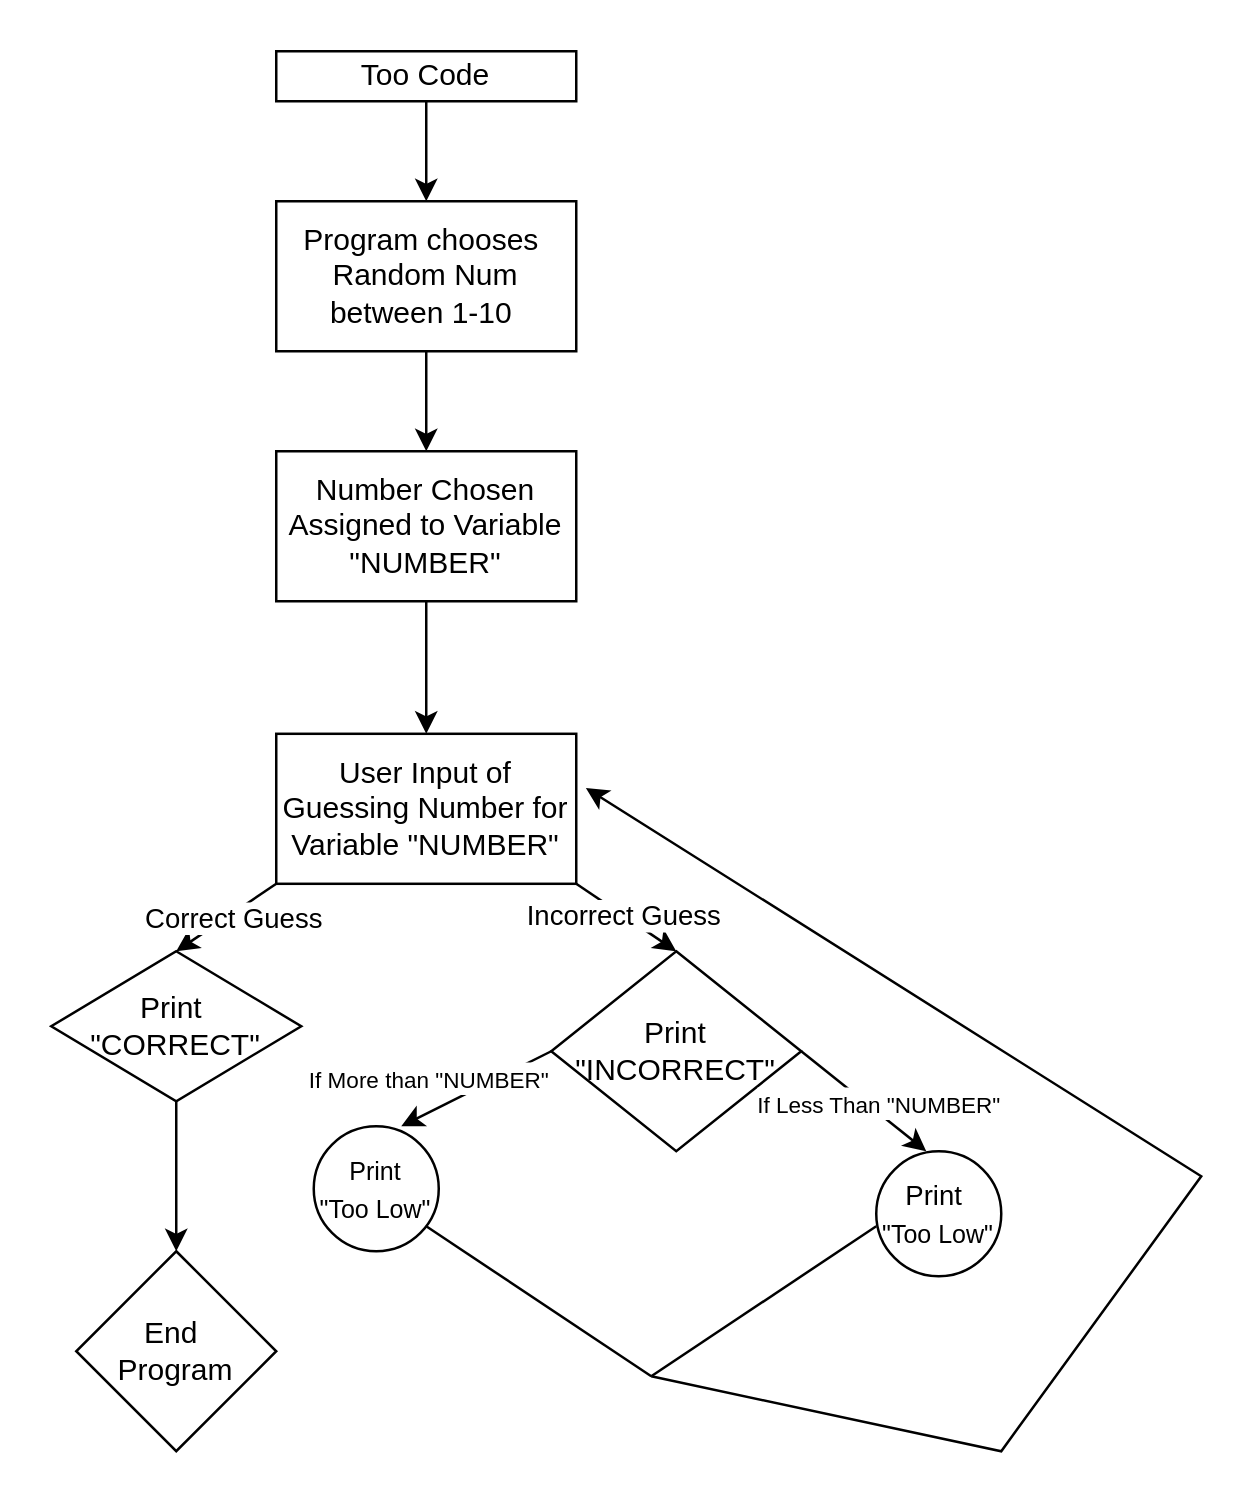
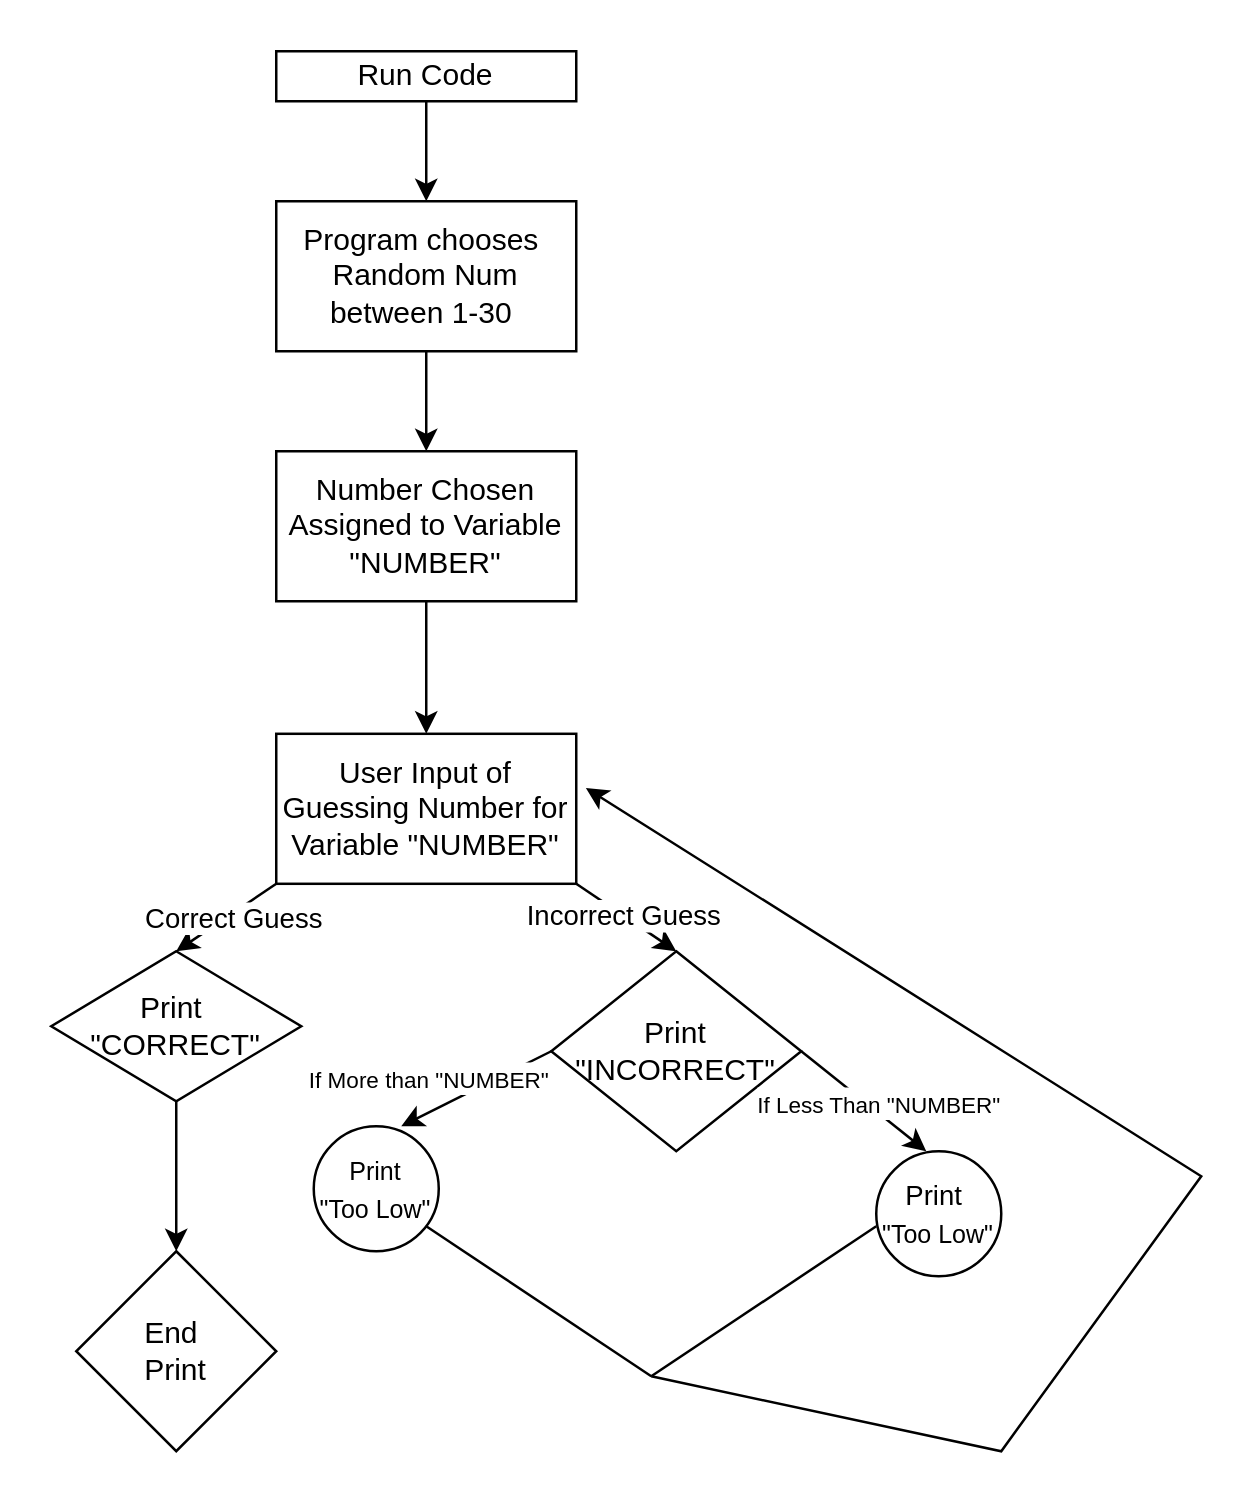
  <mxCell id="0" />
  <mxCell id="1" parent="0" />
- <mxCell id="2" value="Program chooses&amp;nbsp; Random Num between&amp;nbsp;&lt;span style=&quot;background-color: initial;&quot;&gt;1-10&amp;nbsp;&lt;/span&gt;" style="rounded=0;whiteSpace=wrap;html=1;" vertex="1" parent="1"><mxGeometry x="110" y="80" width="120" height="60" as="geometry" /></mxCell>
+ <mxCell id="2" value="Program chooses&amp;nbsp; Random Num between&amp;nbsp;&lt;span style=&quot;background-color: initial;&quot;&gt;1-30&amp;nbsp;&lt;/span&gt;" style="rounded=0;whiteSpace=wrap;html=1;" vertex="1" parent="1"><mxGeometry x="110" y="80" width="120" height="60" as="geometry" /></mxCell>
  <mxCell id="3" value="User Input of Guessing Number for Variable &quot;NUMBER&quot;" style="rounded=0;whiteSpace=wrap;html=1;" vertex="1" parent="1"><mxGeometry x="110" y="293.02" width="120" height="60" as="geometry" /></mxCell>
  <mxCell id="4" value="" style="endArrow=classic;html=1;rounded=0;" edge="1" parent="1"><mxGeometry width="50" height="50" relative="1" as="geometry"><mxPoint x="110" y="353.02" as="sourcePoint" /><mxPoint x="70" y="380" as="targetPoint" /></mxGeometry></mxCell>
  <mxCell id="5" value="Correct Guess" style="edgeLabel;html=1;align=center;verticalAlign=middle;resizable=0;points=[];" vertex="1" connectable="0" parent="4"><mxGeometry x="-0.095" y="1" relative="1" as="geometry"><mxPoint as="offset" /></mxGeometry></mxCell>
  <mxCell id="6" value="" style="endArrow=classic;html=1;rounded=0;" edge="1" parent="1"><mxGeometry width="50" height="50" relative="1" as="geometry"><mxPoint x="230" y="353.02" as="sourcePoint" /><mxPoint x="270" y="380" as="targetPoint" /></mxGeometry></mxCell>
  <mxCell id="7" value="Incorrect Guess" style="edgeLabel;html=1;align=center;verticalAlign=middle;resizable=0;points=[];" vertex="1" connectable="0" parent="6"><mxGeometry x="-0.105" relative="1" as="geometry"><mxPoint as="offset" /></mxGeometry></mxCell>
  <mxCell id="8" value="Print&amp;nbsp;&lt;div&gt;&quot;CORRECT&quot;&lt;/div&gt;" style="rhombus;whiteSpace=wrap;html=1;" vertex="1" parent="1"><mxGeometry x="20" y="380" width="100" height="60" as="geometry" /></mxCell>
  <mxCell id="9" value="Print&lt;div&gt;&quot;INCORRECT&quot;&lt;/div&gt;" style="rhombus;whiteSpace=wrap;html=1;" vertex="1" parent="1"><mxGeometry x="220" y="380" width="100" height="80" as="geometry" /></mxCell>
  <mxCell id="10" value="Number Chosen Assigned to Variable&lt;div&gt;&quot;NUMBER&quot;&lt;/div&gt;" style="rounded=0;whiteSpace=wrap;html=1;" vertex="1" parent="1"><mxGeometry x="110" y="180" width="120" height="60" as="geometry" /></mxCell>
  <mxCell id="11" value="" style="endArrow=classic;html=1;rounded=0;" edge="1" parent="1" target="3"><mxGeometry width="50" height="50" relative="1" as="geometry"><mxPoint x="170" y="240" as="sourcePoint" /><mxPoint x="220" y="190" as="targetPoint" /></mxGeometry></mxCell>
  <mxCell id="12" value="" style="endArrow=classic;html=1;rounded=0;" edge="1" parent="1" target="10"><mxGeometry width="50" height="50" relative="1" as="geometry"><mxPoint x="170" y="140" as="sourcePoint" /><mxPoint x="220" y="90" as="targetPoint" /></mxGeometry></mxCell>
  <mxCell id="13" value="" style="endArrow=classic;html=1;rounded=0;exitX=0.5;exitY=1;exitDx=0;exitDy=0;" edge="1" parent="1" source="8"><mxGeometry width="50" height="50" relative="1" as="geometry"><mxPoint x="150" y="480" as="sourcePoint" /><mxPoint x="70" y="500" as="targetPoint" /></mxGeometry></mxCell>
- <mxCell id="14" value="End&amp;nbsp;&lt;div&gt;Program&lt;/div&gt;" style="rhombus;whiteSpace=wrap;html=1;" vertex="1" parent="1"><mxGeometry x="30" y="500" width="80" height="80" as="geometry" /></mxCell>
+ <mxCell id="14" value="End&amp;nbsp;&lt;div&gt;Print&lt;/div&gt;" style="rhombus;whiteSpace=wrap;html=1;" vertex="1" parent="1"><mxGeometry x="30" y="500" width="80" height="80" as="geometry" /></mxCell>
  <mxCell id="15" value="" style="endArrow=classic;html=1;rounded=0;exitX=0;exitY=0.5;exitDx=0;exitDy=0;" edge="1" parent="1" source="9"><mxGeometry width="50" height="50" relative="1" as="geometry"><mxPoint x="190" y="500" as="sourcePoint" /><mxPoint x="160" y="450" as="targetPoint" /></mxGeometry></mxCell>
  <mxCell id="16" value="&lt;font style=&quot;font-size: 9px;&quot;&gt;If More than &quot;NUMBER&quot;&lt;/font&gt;" style="edgeLabel;html=1;align=center;verticalAlign=middle;resizable=0;points=[];" vertex="1" connectable="0" parent="15"><mxGeometry x="-0.164" y="-2" relative="1" as="geometry"><mxPoint x="-24" as="offset" /></mxGeometry></mxCell>
  <mxCell id="17" value="" style="endArrow=classic;html=1;rounded=0;exitX=1;exitY=0.5;exitDx=0;exitDy=0;" edge="1" parent="1" source="9"><mxGeometry width="50" height="50" relative="1" as="geometry"><mxPoint x="340" y="420" as="sourcePoint" /><mxPoint x="370" y="460" as="targetPoint" /></mxGeometry></mxCell>
  <mxCell id="18" value="&lt;font style=&quot;font-size: 9px;&quot;&gt;If Less Than &quot;NUMBER&quot;&lt;/font&gt;" style="edgeLabel;html=1;align=center;verticalAlign=middle;resizable=0;points=[];" vertex="1" connectable="0" parent="17"><mxGeometry x="-0.139" relative="1" as="geometry"><mxPoint x="9" y="3" as="offset" /></mxGeometry></mxCell>
  <mxCell id="19" value="&lt;font size=&quot;1&quot;&gt;Print&lt;/font&gt;&lt;div&gt;&lt;font size=&quot;1&quot;&gt;&quot;Too Low&quot;&lt;/font&gt;&lt;/div&gt;" style="ellipse;whiteSpace=wrap;html=1;aspect=fixed;" vertex="1" parent="1"><mxGeometry x="125" y="450" width="50" height="50" as="geometry" /></mxCell>
  <mxCell id="20" value="&lt;font style=&quot;font-size: 11px;&quot;&gt;Print&amp;nbsp;&lt;/font&gt;&lt;div&gt;&lt;span style=&quot;background-color: initial;&quot;&gt;&lt;font style=&quot;font-size: 10px;&quot;&gt;&quot;Too Low&quot;&lt;/font&gt;&lt;/span&gt;&lt;/div&gt;" style="ellipse;whiteSpace=wrap;html=1;aspect=fixed;" vertex="1" parent="1"><mxGeometry x="350" y="460" width="50" height="50" as="geometry" /></mxCell>
  <mxCell id="21" value="" style="endArrow=none;html=1;rounded=0;" edge="1" parent="1"><mxGeometry width="50" height="50" relative="1" as="geometry"><mxPoint x="260" y="550" as="sourcePoint" /><mxPoint x="350" y="490" as="targetPoint" /></mxGeometry></mxCell>
  <mxCell id="22" value="" style="endArrow=none;html=1;rounded=0;" edge="1" parent="1"><mxGeometry width="50" height="50" relative="1" as="geometry"><mxPoint x="260" y="550" as="sourcePoint" /><mxPoint x="170" y="490" as="targetPoint" /></mxGeometry></mxCell>
  <mxCell id="23" value="" style="endArrow=classic;html=1;rounded=0;entryX=1.032;entryY=0.361;entryDx=0;entryDy=0;entryPerimeter=0;" edge="1" parent="1" target="3"><mxGeometry width="50" height="50" relative="1" as="geometry"><mxPoint x="260" y="550" as="sourcePoint" /><mxPoint x="450" y="590" as="targetPoint" /><Array as="points"><mxPoint x="400" y="580" /><mxPoint x="480" y="470" /></Array></mxGeometry></mxCell>
- <mxCell id="24" value="Too Code" style="rounded=0;whiteSpace=wrap;html=1;" vertex="1" parent="1"><mxGeometry x="110" width="120" height="20" as="geometry" y="20" /></mxCell>
+ <mxCell id="24" value="Run Code" style="rounded=0;whiteSpace=wrap;html=1;" vertex="1" parent="1"><mxGeometry x="110" width="120" height="20" as="geometry" y="20" /></mxCell>
  <mxCell id="25" value="" style="endArrow=classic;html=1;rounded=0;entryX=0.5;entryY=0;entryDx=0;entryDy=0;" edge="1" parent="1" target="2"><mxGeometry width="50" height="50" relative="1" as="geometry"><mxPoint x="170" y="40" as="sourcePoint" /><mxPoint x="220" y="-10" as="targetPoint" /></mxGeometry></mxCell>
